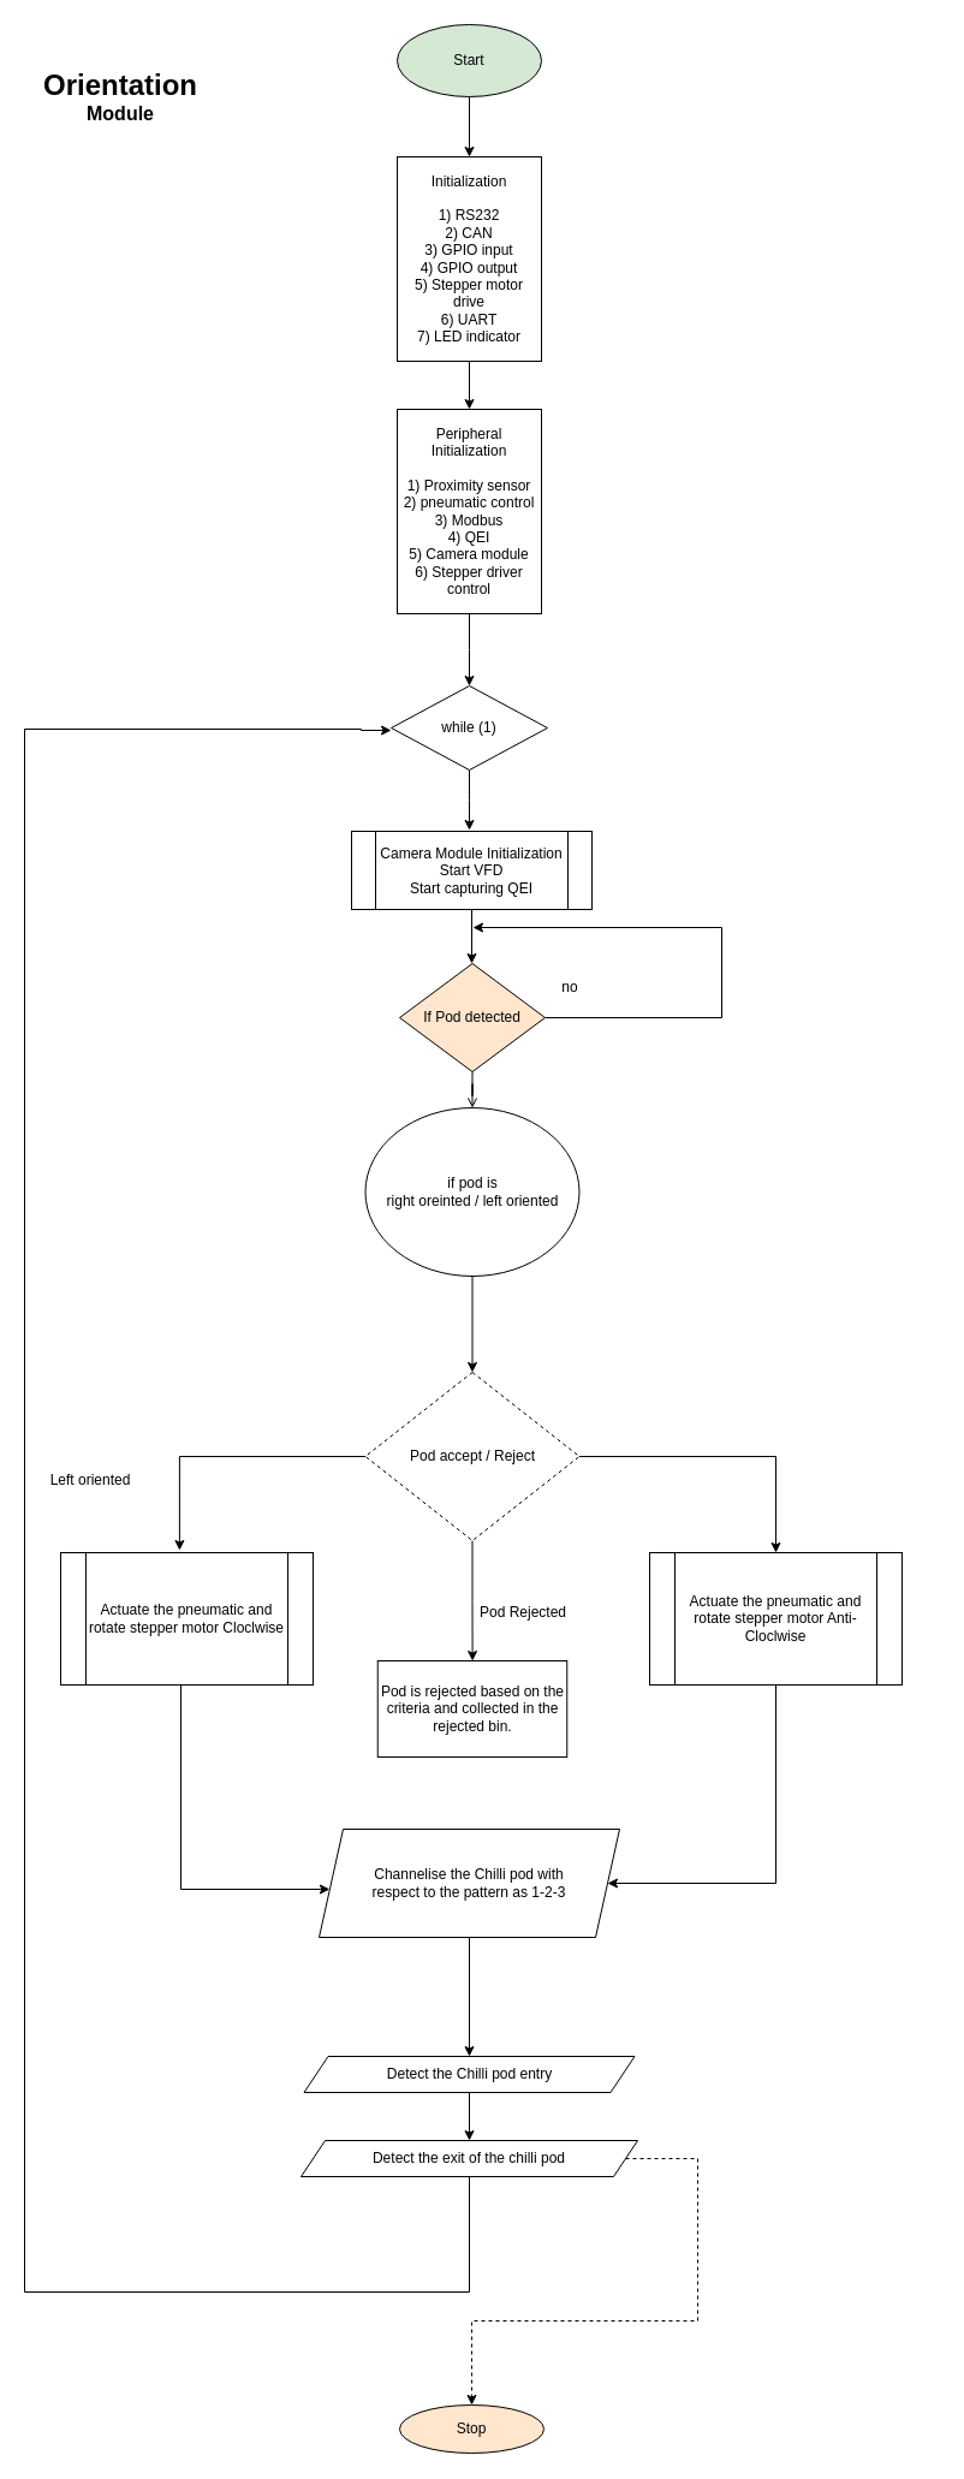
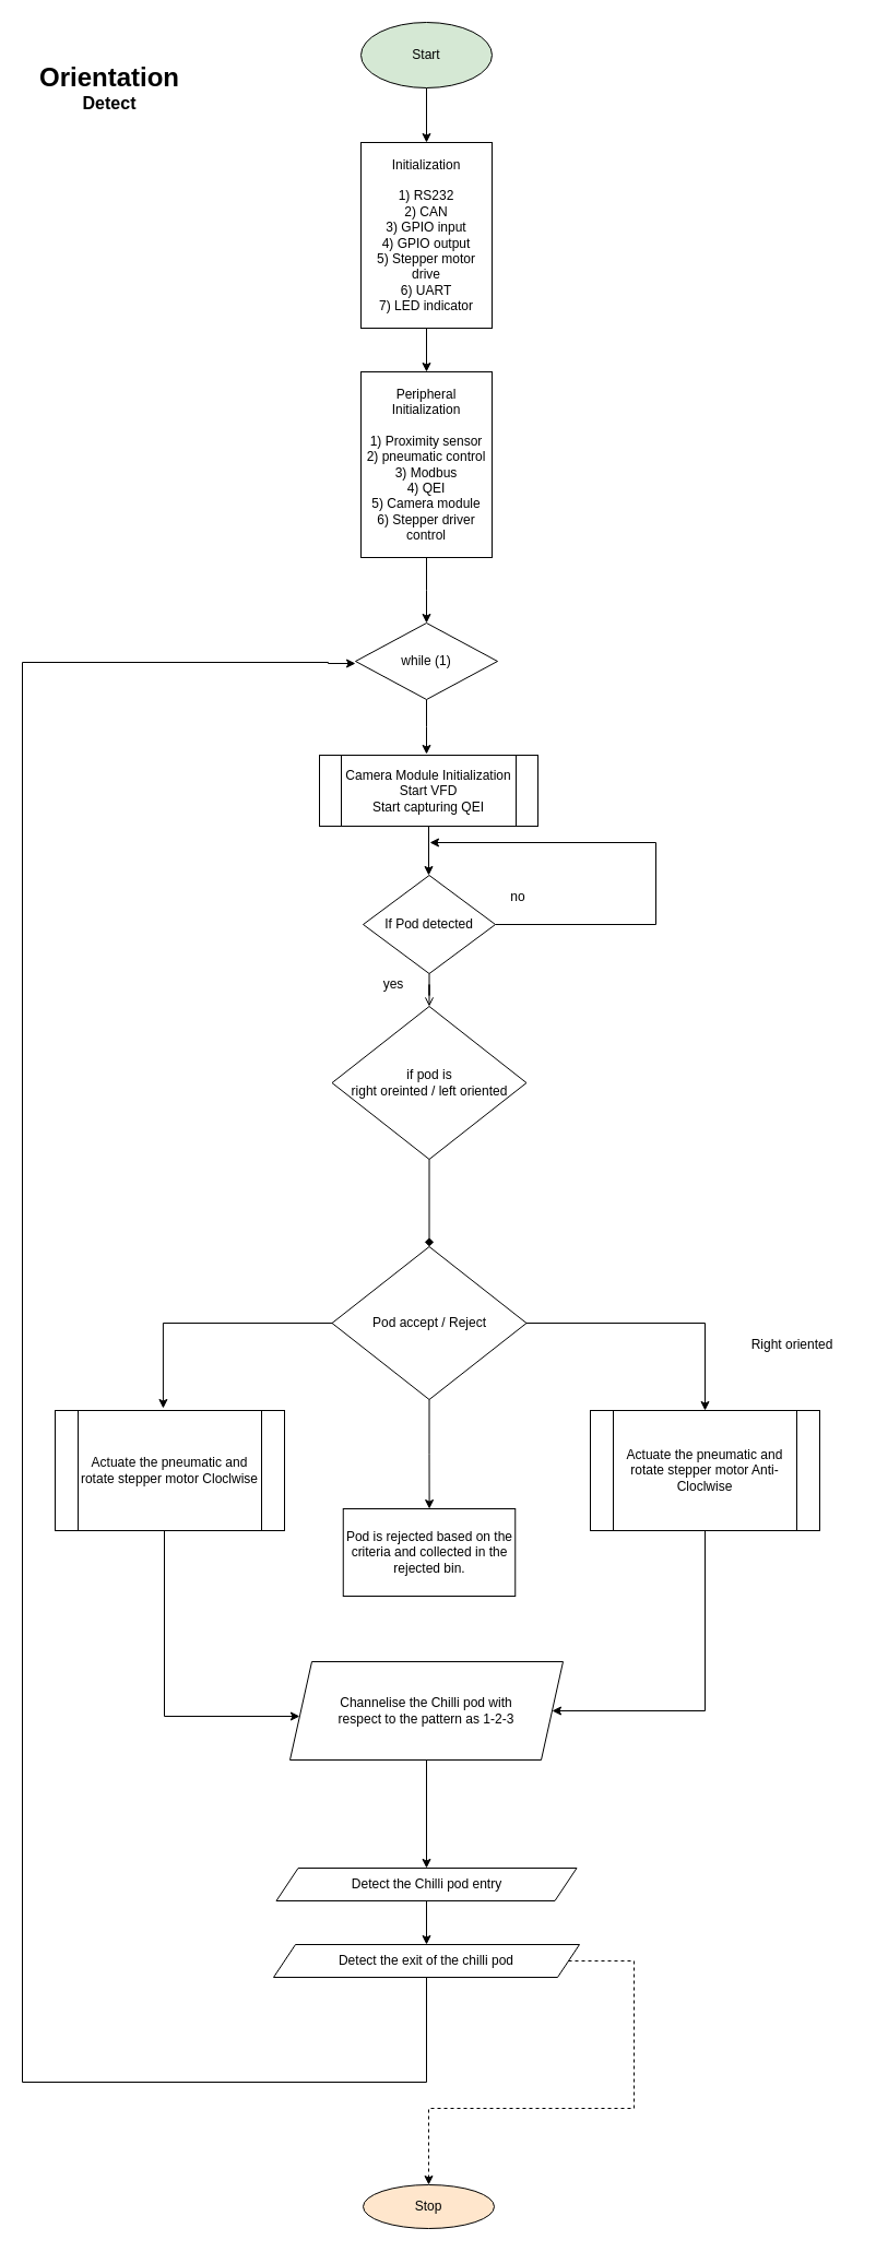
  <mxCell id="0" />
  <mxCell id="1" parent="0" />
  <mxCell id="2" style="edgeStyle=orthogonalEdgeStyle;rounded=0;orthogonalLoop=1;jettySize=auto;html=1;entryX=0.5;entryY=0;entryDx=0;entryDy=0;" edge="1" parent="1" source="3" target="5"><mxGeometry relative="1" as="geometry" /></mxCell>
  <mxCell id="3" value="Start" style="ellipse;whiteSpace=wrap;html=1;fillColor=#d5e8d4;" vertex="1" parent="1"><mxGeometry x="330" y="20" width="120" height="60" as="geometry" /></mxCell>
  <mxCell id="4" style="edgeStyle=orthogonalEdgeStyle;rounded=0;orthogonalLoop=1;jettySize=auto;html=1;" edge="1" parent="1" source="5" target="7"><mxGeometry relative="1" as="geometry"><mxPoint x="390" y="370" as="targetPoint" /></mxGeometry></mxCell>
  <mxCell id="5" value="&lt;div&gt;Initialization&lt;/div&gt;&lt;div&gt;&lt;br&gt;&lt;/div&gt;&lt;div&gt;1) RS232&lt;/div&gt;&lt;div&gt;2) CAN&lt;/div&gt;&lt;div&gt;3) GPIO input&lt;/div&gt;&lt;div&gt;4) GPIO output&lt;/div&gt;&lt;div&gt;5) Stepper motor drive&lt;/div&gt;&lt;div&gt;6) UART&lt;/div&gt;&lt;div&gt;7) LED indicator&lt;br&gt;&lt;/div&gt;" style="rounded=0;whiteSpace=wrap;html=1;" vertex="1" parent="1"><mxGeometry x="330" y="130" width="120" height="170" as="geometry" /></mxCell>
  <mxCell id="6" style="edgeStyle=orthogonalEdgeStyle;rounded=0;orthogonalLoop=1;jettySize=auto;html=1;" edge="1" parent="1" source="7"><mxGeometry relative="1" as="geometry"><mxPoint x="390" y="570" as="targetPoint" /></mxGeometry></mxCell>
  <mxCell id="7" value="&lt;div&gt;Peripheral Initialization&lt;/div&gt;&lt;div&gt;&lt;br&gt;&lt;/div&gt;&lt;div&gt;1) Proximity sensor&lt;/div&gt;&lt;div&gt;2) pneumatic control&lt;/div&gt;&lt;div&gt;3) Modbus&lt;/div&gt;&lt;div&gt;4) QEI&lt;/div&gt;&lt;div&gt;5) Camera module&lt;/div&gt;&lt;div&gt;6) Stepper driver control&lt;br&gt;&lt;/div&gt;" style="rounded=0;whiteSpace=wrap;html=1;" vertex="1" parent="1"><mxGeometry x="330" y="340" width="120" height="170" as="geometry" /></mxCell>
  <mxCell id="8" style="edgeStyle=orthogonalEdgeStyle;rounded=0;orthogonalLoop=1;jettySize=auto;html=1;" edge="1" parent="1" source="9"><mxGeometry relative="1" as="geometry"><mxPoint x="392" y="801" as="targetPoint" /></mxGeometry></mxCell>
  <mxCell id="9" value="&lt;div&gt;Camera Module Initialization&lt;/div&gt;&lt;div&gt;Start VFD&lt;/div&gt;&lt;div&gt;Start capturing QEI&lt;br&gt;&lt;/div&gt;" style="shape=process;whiteSpace=wrap;html=1;backgroundOutline=1;" vertex="1" parent="1"><mxGeometry x="292" y="691" width="200" height="65" as="geometry" /></mxCell>
  <mxCell id="10" style="edgeStyle=orthogonalEdgeStyle;rounded=0;orthogonalLoop=1;jettySize=auto;html=1;endArrow=open;" edge="1" parent="1" source="12" target="14"><mxGeometry relative="1" as="geometry"><mxPoint x="392.5" y="931" as="targetPoint" /></mxGeometry></mxCell>
  <mxCell id="11" style="edgeStyle=orthogonalEdgeStyle;rounded=0;orthogonalLoop=1;jettySize=auto;html=1;" edge="1" parent="1" source="12"><mxGeometry relative="1" as="geometry"><mxPoint x="393" y="771" as="targetPoint" /><Array as="points"><mxPoint x="600" y="846" /><mxPoint x="600" y="771" /></Array></mxGeometry></mxCell>
- <mxCell id="12" value="If Pod detected" style="rhombus;whiteSpace=wrap;html=1;fillColor=#ffe6cc;" vertex="1" parent="1"><mxGeometry x="332" y="801" width="121" height="90" as="geometry" /></mxCell>
- <mxCell id="13" value="" style="edgeStyle=orthogonalEdgeStyle;rounded=0;orthogonalLoop=1;jettySize=auto;html=1;" edge="1" parent="1" source="14" target="24"><mxGeometry relative="1" as="geometry" /></mxCell>
- <mxCell id="14" value="&lt;div&gt;if pod is &lt;br&gt;&lt;/div&gt;&lt;div&gt;right oreinted / left oriented&lt;br&gt;&lt;/div&gt;" style="ellipse;whiteSpace=wrap;html=1;" vertex="1" parent="1"><mxGeometry x="303.5" y="921" width="178" height="140" as="geometry" /></mxCell>
+ <mxCell id="12" value="If Pod detected" style="rhombus;whiteSpace=wrap;html=1;" vertex="1" parent="1"><mxGeometry x="332" y="801" width="121" height="90" as="geometry" /></mxCell>
+ <mxCell id="13" value="" style="edgeStyle=orthogonalEdgeStyle;rounded=0;orthogonalLoop=1;jettySize=auto;html=1;endArrow=diamond;" edge="1" parent="1" source="14" target="24"><mxGeometry relative="1" as="geometry" /></mxCell>
+ <mxCell id="14" value="&lt;div&gt;if pod is &lt;br&gt;&lt;/div&gt;&lt;div&gt;right oreinted / left oriented&lt;br&gt;&lt;/div&gt;" style="rhombus;whiteSpace=wrap;html=1;" vertex="1" parent="1"><mxGeometry x="303.5" y="921" width="178" height="140" as="geometry" /></mxCell>
  <mxCell id="15" value="" style="edgeStyle=orthogonalEdgeStyle;rounded=0;orthogonalLoop=1;jettySize=auto;html=1;" edge="1" parent="1" source="16" target="28"><mxGeometry relative="1" as="geometry"><Array as="points"><mxPoint x="150" y="1571" /></Array></mxGeometry></mxCell>
  <mxCell id="16" value="Actuate the pneumatic and rotate stepper motor Cloclwise" style="shape=process;whiteSpace=wrap;html=1;backgroundOutline=1;" vertex="1" parent="1"><mxGeometry x="50" y="1291" width="210" height="110" as="geometry" /></mxCell>
  <mxCell id="17" style="edgeStyle=orthogonalEdgeStyle;rounded=0;orthogonalLoop=1;jettySize=auto;html=1;entryX=1;entryY=0.5;entryDx=0;entryDy=0;" edge="1" parent="1" source="18" target="28"><mxGeometry relative="1" as="geometry"><mxPoint x="530" y="1571" as="targetPoint" /><Array as="points"><mxPoint x="645" y="1566" /></Array></mxGeometry></mxCell>
  <mxCell id="18" value="&lt;br&gt;Actuate the pneumatic and rotate stepper motor Anti-Cloclwise&lt;br&gt;&lt;br&gt;" style="shape=process;whiteSpace=wrap;html=1;backgroundOutline=1;" vertex="1" parent="1"><mxGeometry x="540" y="1291" width="210" height="110" as="geometry" /></mxCell>
- <mxCell id="20" value="Left oriented" style="text;html=1;strokeColor=none;fillColor=none;align=center;verticalAlign=middle;whiteSpace=wrap;rounded=0;" vertex="1" parent="1"><mxGeometry x="20" y="1221" width="110" height="20" as="geometry" /></mxCell>
+ <mxCell id="19" value="Right oriented" style="text;html=1;strokeColor=none;fillColor=none;align=center;verticalAlign=middle;whiteSpace=wrap;rounded=0;" vertex="1" parent="1"><mxGeometry x="670" y="1221" width="110" height="20" as="geometry" /></mxCell>
  <mxCell id="21" value="" style="edgeStyle=orthogonalEdgeStyle;rounded=0;orthogonalLoop=1;jettySize=auto;html=1;" edge="1" parent="1" source="24" target="25"><mxGeometry relative="1" as="geometry" /></mxCell>
  <mxCell id="22" style="edgeStyle=orthogonalEdgeStyle;rounded=0;orthogonalLoop=1;jettySize=auto;html=1;" edge="1" parent="1" source="24" target="18"><mxGeometry relative="1" as="geometry" /></mxCell>
  <mxCell id="23" style="edgeStyle=orthogonalEdgeStyle;rounded=0;orthogonalLoop=1;jettySize=auto;html=1;entryX=0.471;entryY=-0.018;entryDx=0;entryDy=0;entryPerimeter=0;" edge="1" parent="1" source="24" target="16"><mxGeometry relative="1" as="geometry" /></mxCell>
- <mxCell id="24" value="Pod accept / Reject" style="rhombus;whiteSpace=wrap;html=1;dashed=1;" vertex="1" parent="1"><mxGeometry x="303.5" y="1141" width="178" height="140" as="geometry" /></mxCell>
+ <mxCell id="24" value="Pod accept / Reject" style="rhombus;whiteSpace=wrap;html=1;" vertex="1" parent="1"><mxGeometry x="303.5" y="1141" width="178" height="140" as="geometry" /></mxCell>
  <mxCell id="25" value="Pod is rejected based on the criteria and collected in the rejected bin." style="whiteSpace=wrap;html=1;" vertex="1" parent="1"><mxGeometry x="313.75" y="1381" width="157.5" height="80" as="geometry" /></mxCell>
- <mxCell id="26" value="Pod Rejected" style="text;html=1;strokeColor=none;fillColor=none;align=center;verticalAlign=middle;whiteSpace=wrap;rounded=0;" vertex="1" parent="1"><mxGeometry x="380" y="1331" width="110" height="20" as="geometry" /></mxCell>
  <mxCell id="27" value="" style="edgeStyle=orthogonalEdgeStyle;rounded=0;orthogonalLoop=1;jettySize=auto;html=1;" edge="1" parent="1" source="28" target="34"><mxGeometry relative="1" as="geometry" /></mxCell>
  <mxCell id="28" value="&lt;div&gt;Channelise the Chilli pod with &lt;br&gt;&lt;/div&gt;&lt;div&gt;respect to the pattern as 1-2-3&lt;/div&gt;" style="shape=parallelogram;perimeter=parallelogramPerimeter;whiteSpace=wrap;html=1;fixedSize=1;" vertex="1" parent="1"><mxGeometry x="265" y="1521" width="250" height="90" as="geometry" /></mxCell>
+ <mxCell id="29" value="yes" style="text;html=1;strokeColor=none;fillColor=none;align=center;verticalAlign=middle;whiteSpace=wrap;rounded=0;" vertex="1" parent="1"><mxGeometry x="340" y="891" width="40" height="20" as="geometry" /></mxCell>
  <mxCell id="30" value="no" style="text;html=1;strokeColor=none;fillColor=none;align=center;verticalAlign=middle;whiteSpace=wrap;rounded=0;" vertex="1" parent="1"><mxGeometry x="454" y="811" width="40" height="20" as="geometry" /></mxCell>
  <mxCell id="31" style="edgeStyle=orthogonalEdgeStyle;rounded=0;orthogonalLoop=1;jettySize=auto;html=1;" edge="1" parent="1" source="32"><mxGeometry relative="1" as="geometry"><mxPoint x="390" y="690" as="targetPoint" /></mxGeometry></mxCell>
  <mxCell id="32" value="while (1)" style="rhombus;whiteSpace=wrap;html=1;" vertex="1" parent="1"><mxGeometry x="325" y="570" width="130" height="70" as="geometry" /></mxCell>
  <mxCell id="33" value="" style="edgeStyle=orthogonalEdgeStyle;rounded=0;orthogonalLoop=1;jettySize=auto;html=1;" edge="1" parent="1" source="34" target="37"><mxGeometry relative="1" as="geometry" /></mxCell>
  <mxCell id="34" value="Detect the Chilli pod entry" style="shape=parallelogram;perimeter=parallelogramPerimeter;whiteSpace=wrap;html=1;fixedSize=1;" vertex="1" parent="1"><mxGeometry x="252.5" y="1710" width="275" height="30" as="geometry" /></mxCell>
  <mxCell id="35" style="edgeStyle=orthogonalEdgeStyle;rounded=0;orthogonalLoop=1;jettySize=auto;html=1;entryX=0;entryY=0.5;entryDx=0;entryDy=0;" edge="1" parent="1"><mxGeometry relative="1" as="geometry"><mxPoint x="325" y="607" as="targetPoint" /><mxPoint x="390" y="1806" as="sourcePoint" /><Array as="points"><mxPoint x="390" y="1906" /><mxPoint x="20" y="1906" /><mxPoint x="20" y="606" /><mxPoint x="300" y="606" /><mxPoint x="300" y="607" /></Array></mxGeometry></mxCell>
  <mxCell id="36" value="" style="edgeStyle=orthogonalEdgeStyle;rounded=0;orthogonalLoop=1;jettySize=auto;html=1;dashed=1;" edge="1" parent="1" source="37" target="38"><mxGeometry relative="1" as="geometry"><Array as="points"><mxPoint x="580" y="1795" /><mxPoint x="580" y="1930" /><mxPoint x="392" y="1930" /></Array></mxGeometry></mxCell>
  <mxCell id="37" value="Detect the exit of the chilli pod" style="shape=parallelogram;perimeter=parallelogramPerimeter;whiteSpace=wrap;html=1;fixedSize=1;" vertex="1" parent="1"><mxGeometry x="250" y="1780" width="280" height="30" as="geometry" /></mxCell>
  <mxCell id="38" value="Stop" style="ellipse;whiteSpace=wrap;html=1;fillColor=#ffe6cc;" vertex="1" parent="1"><mxGeometry x="332" y="2000" width="120" height="40" as="geometry" /></mxCell>
- <mxCell id="39" value="&lt;div&gt;&lt;b&gt;&lt;font style=&quot;font-size: 24px&quot;&gt;Orientation&lt;/font&gt;&lt;/b&gt;&lt;/div&gt;&lt;div&gt;&lt;b&gt;&lt;font size=&quot;3&quot;&gt; Module&lt;/font&gt;&lt;/b&gt;&lt;/div&gt;" style="text;html=1;strokeColor=none;fillColor=none;align=center;verticalAlign=middle;whiteSpace=wrap;rounded=0;" vertex="1" parent="1"><mxGeometry x="40" y="50" width="120" height="60" as="geometry" /></mxCell>
+ <mxCell id="39" value="&lt;div&gt;&lt;b&gt;&lt;font style=&quot;font-size: 24px&quot;&gt;Orientation&lt;/font&gt;&lt;/b&gt;&lt;/div&gt;&lt;div&gt;&lt;b&gt;&lt;font size=&quot;3&quot;&gt; Detect&lt;/font&gt;&lt;/b&gt;&lt;/div&gt;" style="text;html=1;strokeColor=none;fillColor=none;align=center;verticalAlign=middle;whiteSpace=wrap;rounded=0;" vertex="1" parent="1"><mxGeometry x="40" y="50" width="120" height="60" as="geometry" /></mxCell>
